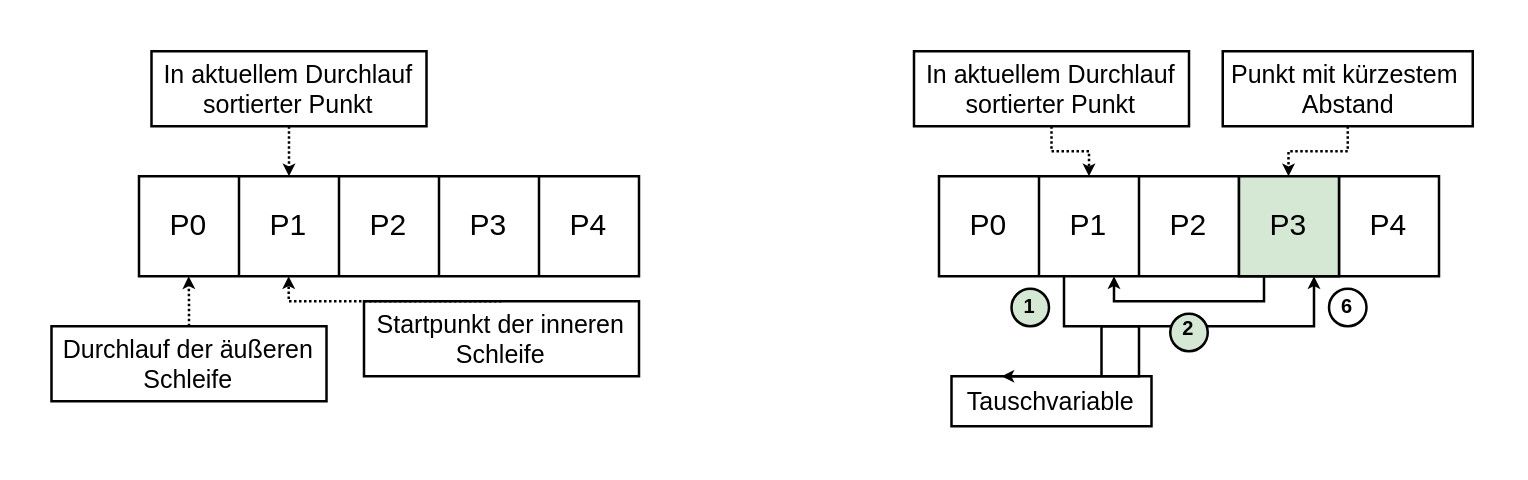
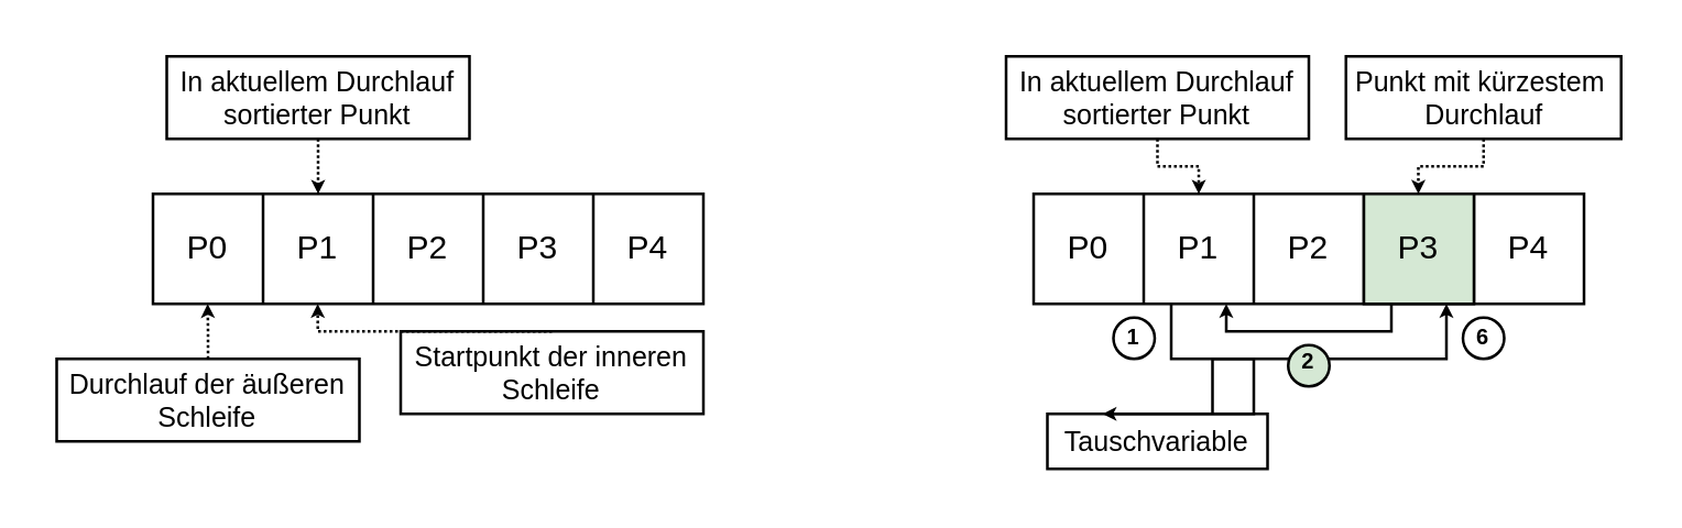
  <mxCell id="0" />
  <mxCell id="1" parent="0" />
  <mxCell id="2" value="" style="rounded=0;whiteSpace=wrap;html=1;" vertex="1" parent="1"><mxGeometry x="55" y="70" width="200" height="40" as="geometry" /></mxCell>
  <mxCell id="3" value="" style="endArrow=none;html=1;rounded=0;edgeStyle=orthogonalEdgeStyle;" edge="1" parent="1"><mxGeometry width="50" height="50" relative="1" as="geometry"><mxPoint x="95" y="110" as="sourcePoint" /><mxPoint x="95" y="70" as="targetPoint" /></mxGeometry></mxCell>
  <mxCell id="4" value="" style="endArrow=none;html=1;rounded=0;edgeStyle=orthogonalEdgeStyle;" edge="1" parent="1"><mxGeometry width="50" height="50" relative="1" as="geometry"><mxPoint x="135" y="110" as="sourcePoint" /><mxPoint x="135" y="70" as="targetPoint" /></mxGeometry></mxCell>
  <mxCell id="5" value="" style="endArrow=none;html=1;rounded=0;edgeStyle=orthogonalEdgeStyle;" edge="1" parent="1"><mxGeometry width="50" height="50" relative="1" as="geometry"><mxPoint x="175" y="110" as="sourcePoint" /><mxPoint x="175" y="70" as="targetPoint" /></mxGeometry></mxCell>
  <mxCell id="6" value="" style="endArrow=none;html=1;rounded=0;edgeStyle=orthogonalEdgeStyle;" edge="1" parent="1"><mxGeometry width="50" height="50" relative="1" as="geometry"><mxPoint x="215" y="110" as="sourcePoint" /><mxPoint x="215" y="70" as="targetPoint" /><Array as="points"><mxPoint x="215" y="70" /><mxPoint x="215" y="70" /></Array></mxGeometry></mxCell>
  <mxCell id="7" value="P0" style="text;html=1;strokeColor=none;fillColor=none;align=center;verticalAlign=middle;whiteSpace=wrap;rounded=0;" vertex="1" parent="1"><mxGeometry x="55" y="70" width="40" height="40" as="geometry" /></mxCell>
  <mxCell id="8" value="P1" style="text;html=1;strokeColor=none;fillColor=none;align=center;verticalAlign=middle;whiteSpace=wrap;rounded=0;" vertex="1" parent="1"><mxGeometry x="95" y="70" width="40" height="40" as="geometry" /></mxCell>
  <mxCell id="9" value="P2" style="text;html=1;strokeColor=none;fillColor=none;align=center;verticalAlign=middle;whiteSpace=wrap;rounded=0;" vertex="1" parent="1"><mxGeometry x="135" y="70" width="40" height="40" as="geometry" /></mxCell>
  <mxCell id="10" value="P4" style="text;html=1;strokeColor=none;fillColor=none;align=center;verticalAlign=middle;whiteSpace=wrap;rounded=0;" vertex="1" parent="1"><mxGeometry x="215" y="70" width="40" height="40" as="geometry" /></mxCell>
  <mxCell id="11" value="P3" style="text;html=1;strokeColor=none;fillColor=none;align=center;verticalAlign=middle;whiteSpace=wrap;rounded=0;" vertex="1" parent="1"><mxGeometry x="175" y="70" width="40" height="40" as="geometry" /></mxCell>
  <mxCell id="12" value="" style="endArrow=classic;html=1;rounded=0;edgeStyle=orthogonalEdgeStyle;endFill=1;endSize=2;dashed=1;dashPattern=1 1;" edge="1" parent="1"><mxGeometry width="50" height="50" relative="1" as="geometry"><mxPoint x="75" y="130" as="sourcePoint" /><mxPoint x="74.86" y="110" as="targetPoint" /><Array as="points"><mxPoint x="75" y="120" /></Array></mxGeometry></mxCell>
  <mxCell id="13" value="" style="endArrow=classic;html=1;rounded=0;edgeStyle=orthogonalEdgeStyle;endFill=1;endSize=2;exitX=0.5;exitY=0;exitDx=0;exitDy=0;dashed=1;dashPattern=1 1;" edge="1" parent="1" source="15"><mxGeometry width="50" height="50" relative="1" as="geometry"><mxPoint x="215" y="130" as="sourcePoint" /><mxPoint x="114.86" y="110" as="targetPoint" /><Array as="points"><mxPoint x="200" y="120" /><mxPoint x="115" y="120" /></Array></mxGeometry></mxCell>
  <mxCell id="14" value="Durchlauf der äußeren Schleife" style="text;html=1;strokeColor=default;fillColor=none;align=center;verticalAlign=middle;whiteSpace=wrap;rounded=0;fontSize=10;" vertex="1" parent="1"><mxGeometry x="20" y="130" width="110" height="30" as="geometry" /></mxCell>
  <mxCell id="15" value="Startpunkt der inneren Schleife" style="text;html=1;strokeColor=default;fillColor=none;align=center;verticalAlign=middle;whiteSpace=wrap;rounded=0;fontSize=10;" vertex="1" parent="1"><mxGeometry x="145" y="120" width="110" height="30" as="geometry" /></mxCell>
  <mxCell id="16" value="" style="endArrow=classic;html=1;rounded=0;edgeStyle=orthogonalEdgeStyle;endFill=1;endSize=2;entryX=0.5;entryY=0;entryDx=0;entryDy=0;dashed=1;dashPattern=1 1;" edge="1" parent="1" target="8"><mxGeometry width="50" height="50" relative="1" as="geometry"><mxPoint x="115" y="50" as="sourcePoint" /><mxPoint x="94.72" y="40" as="targetPoint" /><Array as="points"><mxPoint x="115" y="50" /></Array></mxGeometry></mxCell>
  <mxCell id="17" value="In aktuellem Durchlauf sortierter Punkt" style="text;html=1;strokeColor=default;fillColor=none;align=center;verticalAlign=middle;whiteSpace=wrap;rounded=0;fontSize=10;" vertex="1" parent="1"><mxGeometry x="60" y="20" width="110" height="30" as="geometry" /></mxCell>
  <mxCell id="18" value="" style="rounded=0;whiteSpace=wrap;html=1;" vertex="1" parent="1"><mxGeometry x="375" y="70" width="200" height="40" as="geometry" /></mxCell>
  <mxCell id="19" value="" style="endArrow=none;html=1;rounded=0;edgeStyle=orthogonalEdgeStyle;" edge="1" parent="1"><mxGeometry width="50" height="50" relative="1" as="geometry"><mxPoint x="415" y="110" as="sourcePoint" /><mxPoint x="415" y="70" as="targetPoint" /></mxGeometry></mxCell>
  <mxCell id="20" value="" style="endArrow=none;html=1;rounded=0;edgeStyle=orthogonalEdgeStyle;" edge="1" parent="1"><mxGeometry width="50" height="50" relative="1" as="geometry"><mxPoint x="455" y="110" as="sourcePoint" /><mxPoint x="455" y="70" as="targetPoint" /></mxGeometry></mxCell>
  <mxCell id="21" value="" style="endArrow=none;html=1;rounded=0;edgeStyle=orthogonalEdgeStyle;" edge="1" parent="1"><mxGeometry width="50" height="50" relative="1" as="geometry"><mxPoint x="495" y="110" as="sourcePoint" /><mxPoint x="495" y="70" as="targetPoint" /></mxGeometry></mxCell>
  <mxCell id="22" value="" style="endArrow=none;html=1;rounded=0;edgeStyle=orthogonalEdgeStyle;" edge="1" parent="1"><mxGeometry width="50" height="50" relative="1" as="geometry"><mxPoint x="535" y="110" as="sourcePoint" /><mxPoint x="535" y="70" as="targetPoint" /><Array as="points"><mxPoint x="535" y="70" /><mxPoint x="535" y="70" /></Array></mxGeometry></mxCell>
  <mxCell id="23" value="P0" style="text;html=1;strokeColor=none;fillColor=none;align=center;verticalAlign=middle;whiteSpace=wrap;rounded=0;" vertex="1" parent="1"><mxGeometry x="375" y="70" width="40" height="40" as="geometry" /></mxCell>
  <mxCell id="24" style="edgeStyle=orthogonalEdgeStyle;rounded=0;orthogonalLoop=1;jettySize=auto;html=1;exitX=0.25;exitY=1;exitDx=0;exitDy=0;entryX=0.25;entryY=0;entryDx=0;entryDy=0;fontSize=10;endArrow=classic;endFill=1;endSize=2;" edge="1" parent="1" source="25" target="35"><mxGeometry relative="1" as="geometry"><Array as="points"><mxPoint x="425" y="130" /><mxPoint x="455" y="130" /></Array></mxGeometry></mxCell>
  <mxCell id="25" value="P1" style="text;html=1;strokeColor=none;fillColor=none;align=center;verticalAlign=middle;whiteSpace=wrap;rounded=0;" vertex="1" parent="1"><mxGeometry x="415" y="70" width="40" height="40" as="geometry" /></mxCell>
  <mxCell id="26" value="P2" style="text;html=1;strokeColor=none;fillColor=none;align=center;verticalAlign=middle;whiteSpace=wrap;rounded=0;" vertex="1" parent="1"><mxGeometry x="455" y="70" width="40" height="40" as="geometry" /></mxCell>
  <mxCell id="27" value="P4" style="text;html=1;strokeColor=none;fillColor=none;align=center;verticalAlign=middle;whiteSpace=wrap;rounded=0;" vertex="1" parent="1"><mxGeometry x="535" y="70" width="40" height="40" as="geometry" /></mxCell>
  <mxCell id="28" style="edgeStyle=orthogonalEdgeStyle;rounded=0;orthogonalLoop=1;jettySize=auto;html=1;exitX=0.25;exitY=1;exitDx=0;exitDy=0;entryX=0.75;entryY=1;entryDx=0;entryDy=0;fontSize=10;endArrow=classic;endFill=1;endSize=2;" edge="1" parent="1" source="29" target="25"><mxGeometry relative="1" as="geometry"><Array as="points"><mxPoint x="505" y="120" /><mxPoint x="445" y="120" /></Array></mxGeometry></mxCell>
  <mxCell id="29" value="P3" style="text;html=1;strokeColor=#000000;fillColor=#d5e8d4;align=center;verticalAlign=middle;whiteSpace=wrap;rounded=0;" vertex="1" parent="1"><mxGeometry x="495" y="70" width="40" height="40" as="geometry" /></mxCell>
  <mxCell id="30" value="" style="endArrow=classic;html=1;rounded=0;edgeStyle=orthogonalEdgeStyle;endFill=1;endSize=2;entryX=0.5;entryY=0;entryDx=0;entryDy=0;dashed=1;dashPattern=1 1;exitX=0.5;exitY=1;exitDx=0;exitDy=0;" edge="1" target="25" parent="1" source="31"><mxGeometry width="50" height="50" relative="1" as="geometry"><mxPoint x="435" y="50" as="sourcePoint" /><mxPoint x="414.72" y="40" as="targetPoint" /><Array as="points"><mxPoint x="420" y="60" /><mxPoint x="435" y="60" /></Array></mxGeometry></mxCell>
  <mxCell id="31" value="In aktuellem Durchlauf sortierter Punkt" style="text;html=1;strokeColor=default;fillColor=none;align=center;verticalAlign=middle;whiteSpace=wrap;rounded=0;fontSize=10;" vertex="1" parent="1"><mxGeometry x="365" y="20" width="110" height="30" as="geometry" /></mxCell>
- <mxCell id="32" value="Punkt mit kürzestem&amp;nbsp; Abstand" style="text;html=1;strokeColor=default;fillColor=none;align=center;verticalAlign=middle;whiteSpace=wrap;rounded=0;fontSize=10;" vertex="1" parent="1"><mxGeometry x="488.5" y="20" width="100" height="30" as="geometry" /></mxCell>
+ <mxCell id="32" value="Punkt mit kürzestem&amp;nbsp; Durchlauf" style="text;html=1;strokeColor=default;fillColor=none;align=center;verticalAlign=middle;whiteSpace=wrap;rounded=0;fontSize=10;" vertex="1" parent="1"><mxGeometry x="488.5" y="20" width="100" height="30" as="geometry" /></mxCell>
  <mxCell id="33" value="" style="endArrow=classic;html=1;rounded=0;edgeStyle=orthogonalEdgeStyle;endFill=1;endSize=2;entryX=0.5;entryY=0;entryDx=0;entryDy=0;exitX=0.5;exitY=1;exitDx=0;exitDy=0;dashed=1;dashPattern=1 1;" edge="1" parent="1" source="32"><mxGeometry width="50" height="50" relative="1" as="geometry"><mxPoint x="514.8" y="50" as="sourcePoint" /><mxPoint x="514.8" y="70" as="targetPoint" /><Array as="points"><mxPoint x="539" y="60" /><mxPoint x="515" y="60" /></Array></mxGeometry></mxCell>
  <mxCell id="34" style="edgeStyle=orthogonalEdgeStyle;rounded=0;orthogonalLoop=1;jettySize=auto;html=1;exitX=0.75;exitY=0;exitDx=0;exitDy=0;entryX=0.75;entryY=1;entryDx=0;entryDy=0;fontSize=10;endArrow=classic;endFill=1;endSize=2;" edge="1" parent="1" source="35" target="29"><mxGeometry relative="1" as="geometry" /></mxCell>
  <mxCell id="35" value="Tauschvariable" style="text;html=1;strokeColor=default;fillColor=none;align=center;verticalAlign=middle;whiteSpace=wrap;rounded=0;fontSize=10;" vertex="1" parent="1"><mxGeometry x="380" y="150" width="80" height="20" as="geometry" /></mxCell>
- <mxCell id="36" value="1" style="ellipse;whiteSpace=wrap;html=1;aspect=fixed;fontSize=8;strokeColor=#000000;verticalAlign=middle;fontStyle=1;spacingBottom=1;fillColor=#d5e8d4;" vertex="1" parent="1"><mxGeometry x="404" y="115" width="15" height="15" as="geometry" /></mxCell>
+ <mxCell id="36" value="1" style="ellipse;whiteSpace=wrap;html=1;aspect=fixed;fontSize=8;strokeColor=#000000;verticalAlign=middle;fontStyle=1;spacingBottom=1;" vertex="1" parent="1"><mxGeometry x="404" y="115" width="15" height="15" as="geometry" /></mxCell>
  <mxCell id="37" value="2" style="ellipse;whiteSpace=wrap;html=1;aspect=fixed;fontSize=8;strokeColor=#000000;verticalAlign=bottom;fontStyle=1;align=center;horizontal=1;spacing=3;spacingRight=1;fillColor=#d5e8d4;" vertex="1" parent="1"><mxGeometry x="467.5" y="125" width="15" height="15" as="geometry" /></mxCell>
  <mxCell id="38" value="6" style="ellipse;whiteSpace=wrap;html=1;aspect=fixed;fontSize=8;strokeColor=#000000;verticalAlign=middle;fontStyle=1;spacing=3;spacingTop=-1;" vertex="1" parent="1"><mxGeometry x="531" y="115" width="15" height="15" as="geometry" /></mxCell>
